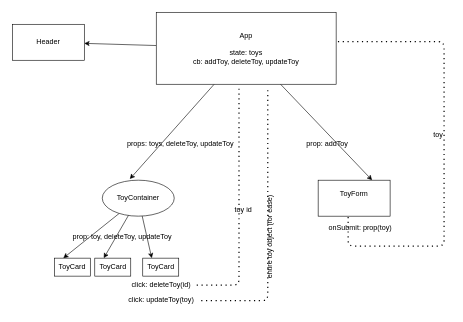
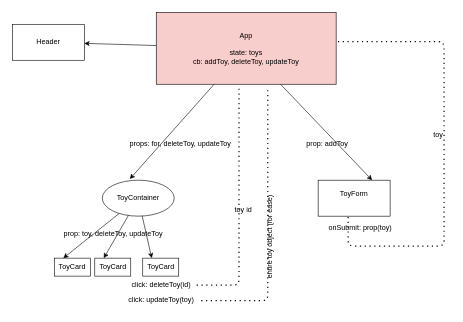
  <mxCell id="0" />
  <mxCell id="1" parent="0" />
  <mxCell id="2" style="edgeStyle=none;html=1;" edge="1" parent="1" source="5" target="6"><mxGeometry relative="1" as="geometry" /></mxCell>
  <mxCell id="3" style="edgeStyle=none;html=1;entryX=0.383;entryY=-0.033;entryDx=0;entryDy=0;entryPerimeter=0;" edge="1" parent="1" source="5" target="8"><mxGeometry relative="1" as="geometry" /></mxCell>
  <mxCell id="4" style="edgeStyle=none;html=1;entryX=0.75;entryY=0;entryDx=0;entryDy=0;" edge="1" parent="1" source="5" target="9"><mxGeometry relative="1" as="geometry" /></mxCell>
- <mxCell id="5" value="App&lt;br&gt;&lt;br&gt;state: toys&lt;br&gt;cb: addToy, deleteToy, updateToy" style="whiteSpace=wrap;html=1;" vertex="1" parent="1"><mxGeometry x="260" y="20" width="300" height="120" as="geometry" /></mxCell>
+ <mxCell id="5" value="App&lt;br&gt;&lt;br&gt;state: toys&lt;br&gt;cb: addToy, deleteToy, updateToy" style="whiteSpace=wrap;html=1;fillColor=#f8cecc;" vertex="1" parent="1"><mxGeometry x="260" y="20" width="300" height="120" as="geometry" /></mxCell>
  <mxCell id="6" value="Header" style="whiteSpace=wrap;html=1;" vertex="1" parent="1"><mxGeometry x="20" y="40" width="120" height="60" as="geometry" /></mxCell>
  <mxCell id="7" style="edgeStyle=none;html=1;entryX=0.25;entryY=0;entryDx=0;entryDy=0;" edge="1" parent="1" source="8" target="11"><mxGeometry relative="1" as="geometry" /></mxCell>
  <mxCell id="8" value="ToyContainer" style="ellipse;whiteSpace=wrap;html=1;" vertex="1" parent="1"><mxGeometry x="170" y="300" width="120" height="60" as="geometry" /></mxCell>
  <mxCell id="9" value="ToyForm&lt;br&gt;&lt;br&gt;" style="whiteSpace=wrap;html=1;" vertex="1" parent="1"><mxGeometry x="530" y="300" width="120" height="60" as="geometry" /></mxCell>
- <mxCell id="10" value="props: toys, deleteToy, updateToy" style="text;html=1;align=center;verticalAlign=middle;resizable=0;points=[];autosize=1;strokeColor=none;fillColor=none;" vertex="1" parent="1"><mxGeometry x="200" y="225" width="200" height="30" as="geometry" /></mxCell>
+ <mxCell id="10" value="props: for, deleteToy, updateToy" style="text;html=1;align=center;verticalAlign=middle;resizable=0;points=[];autosize=1;strokeColor=none;fillColor=none;" vertex="1" parent="1"><mxGeometry x="200" y="225" width="200" height="30" as="geometry" /></mxCell>
  <mxCell id="11" value="ToyCard" style="whiteSpace=wrap;html=1;" vertex="1" parent="1"><mxGeometry x="90" y="430" width="60" height="30" as="geometry" /></mxCell>
  <mxCell id="12" style="edgeStyle=none;html=1;entryX=0.25;entryY=0;entryDx=0;entryDy=0;" edge="1" target="13" parent="1" source="8"><mxGeometry relative="1" as="geometry"><mxPoint x="260" y="360" as="sourcePoint" /></mxGeometry></mxCell>
  <mxCell id="13" value="ToyCard" style="whiteSpace=wrap;html=1;" vertex="1" parent="1"><mxGeometry x="157.5" y="430" width="60" height="30" as="geometry" /></mxCell>
- <mxCell id="14" value="prop: toy, deleteToy, updateToy" style="text;html=1;align=center;verticalAlign=middle;resizable=0;points=[];autosize=1;strokeColor=none;fillColor=none;" vertex="1" parent="1"><mxGeometry x="107.5" y="380" width="190" height="30" as="geometry" /></mxCell>
+ <mxCell id="14" value="prop: toy, deleteToy, updateToy" style="text;html=1;align=center;verticalAlign=middle;resizable=0;points=[];autosize=1;strokeColor=none;fillColor=none;" vertex="1" parent="1"><mxGeometry x="92.5" y="375" width="190" height="30" as="geometry" /></mxCell>
  <mxCell id="15" style="edgeStyle=none;html=1;entryX=0.25;entryY=0;entryDx=0;entryDy=0;" edge="1" target="16" parent="1" source="8"><mxGeometry relative="1" as="geometry"><mxPoint x="340" y="360" as="sourcePoint" /></mxGeometry></mxCell>
  <mxCell id="16" value="ToyCard" style="whiteSpace=wrap;html=1;" vertex="1" parent="1"><mxGeometry x="237.5" y="430" width="60" height="30" as="geometry" /></mxCell>
  <mxCell id="17" value="" style="endArrow=none;dashed=1;html=1;dashPattern=1 3;strokeWidth=2;exitX=1.01;exitY=0.408;exitDx=0;exitDy=0;exitPerimeter=0;" edge="1" parent="1" source="5"><mxGeometry width="50" height="50" relative="1" as="geometry"><mxPoint x="720" y="190" as="sourcePoint" /><mxPoint x="580" y="360" as="targetPoint" /><Array as="points"><mxPoint x="740" y="69" /><mxPoint x="740" y="410" /><mxPoint x="580" y="410" /></Array></mxGeometry></mxCell>
  <mxCell id="18" value="prop: addToy" style="text;html=1;align=center;verticalAlign=middle;resizable=0;points=[];autosize=1;strokeColor=none;fillColor=none;" vertex="1" parent="1"><mxGeometry x="500" y="225" width="90" height="30" as="geometry" /></mxCell>
  <mxCell id="19" value="onSubmit: prop(toy)" style="text;html=1;align=center;verticalAlign=middle;resizable=0;points=[];autosize=1;strokeColor=none;fillColor=none;" vertex="1" parent="1"><mxGeometry x="530" y="365" width="140" height="30" as="geometry" /></mxCell>
  <mxCell id="20" value="toy" style="text;html=1;align=center;verticalAlign=middle;resizable=0;points=[];autosize=1;strokeColor=none;fillColor=none;" vertex="1" parent="1"><mxGeometry x="710" y="210" width="40" height="30" as="geometry" /></mxCell>
  <mxCell id="21" value="click: deleteToy(id)" style="text;html=1;align=center;verticalAlign=middle;resizable=0;points=[];autosize=1;strokeColor=none;fillColor=none;" vertex="1" parent="1"><mxGeometry x="207.5" y="460" width="120" height="30" as="geometry" /></mxCell>
  <mxCell id="22" value="" style="endArrow=none;dashed=1;html=1;dashPattern=1 3;strokeWidth=2;entryX=0.46;entryY=1.025;entryDx=0;entryDy=0;entryPerimeter=0;" edge="1" parent="1" source="21" target="5"><mxGeometry width="50" height="50" relative="1" as="geometry"><mxPoint x="290" y="310" as="sourcePoint" /><mxPoint x="340" y="260" as="targetPoint" /><Array as="points"><mxPoint x="398" y="475" /></Array></mxGeometry></mxCell>
  <mxCell id="23" value="toy id" style="text;html=1;align=center;verticalAlign=middle;resizable=0;points=[];autosize=1;strokeColor=none;fillColor=none;" vertex="1" parent="1"><mxGeometry x="380" y="335" width="50" height="30" as="geometry" /></mxCell>
  <mxCell id="24" value="click: updateToy(toy)" style="text;html=1;align=center;verticalAlign=middle;resizable=0;points=[];autosize=1;strokeColor=none;fillColor=none;" vertex="1" parent="1"><mxGeometry x="202.5" y="485" width="130" height="30" as="geometry" /></mxCell>
  <mxCell id="25" value="" style="endArrow=none;dashed=1;html=1;dashPattern=1 3;strokeWidth=2;exitX=1.019;exitY=0.533;exitDx=0;exitDy=0;exitPerimeter=0;entryX=0.62;entryY=1.042;entryDx=0;entryDy=0;entryPerimeter=0;" edge="1" parent="1" source="24" target="5"><mxGeometry width="50" height="50" relative="1" as="geometry"><mxPoint x="290" y="310" as="sourcePoint" /><mxPoint x="340" y="260" as="targetPoint" /><Array as="points"><mxPoint x="446" y="501" /></Array></mxGeometry></mxCell>
  <mxCell id="26" value="entire toy object (for ease)" style="text;html=1;align=center;verticalAlign=middle;resizable=0;points=[];autosize=1;strokeColor=none;fillColor=none;rotation=-90;" vertex="1" parent="1"><mxGeometry x="370" y="380" width="160" height="30" as="geometry" /></mxCell>
